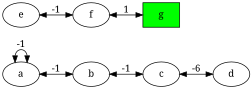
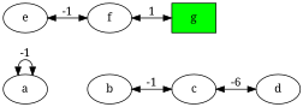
  digraph {
    fontname="Noto Serif"
    rankdir=LR
    node [fontname="Noto Serif"]
    edge [dir=both fontname="Noto Serif"]
    a
    b
    c
    d
    e
    f
    g [fillcolor=green shape=box style=filled]
    a -> a [label=-1]
-   a -> b [label=-1]
    b -> c [label=-1]
    c -> d [label=-6]
    e -> f [label=-1]
    f -> g [label=1]
  }
